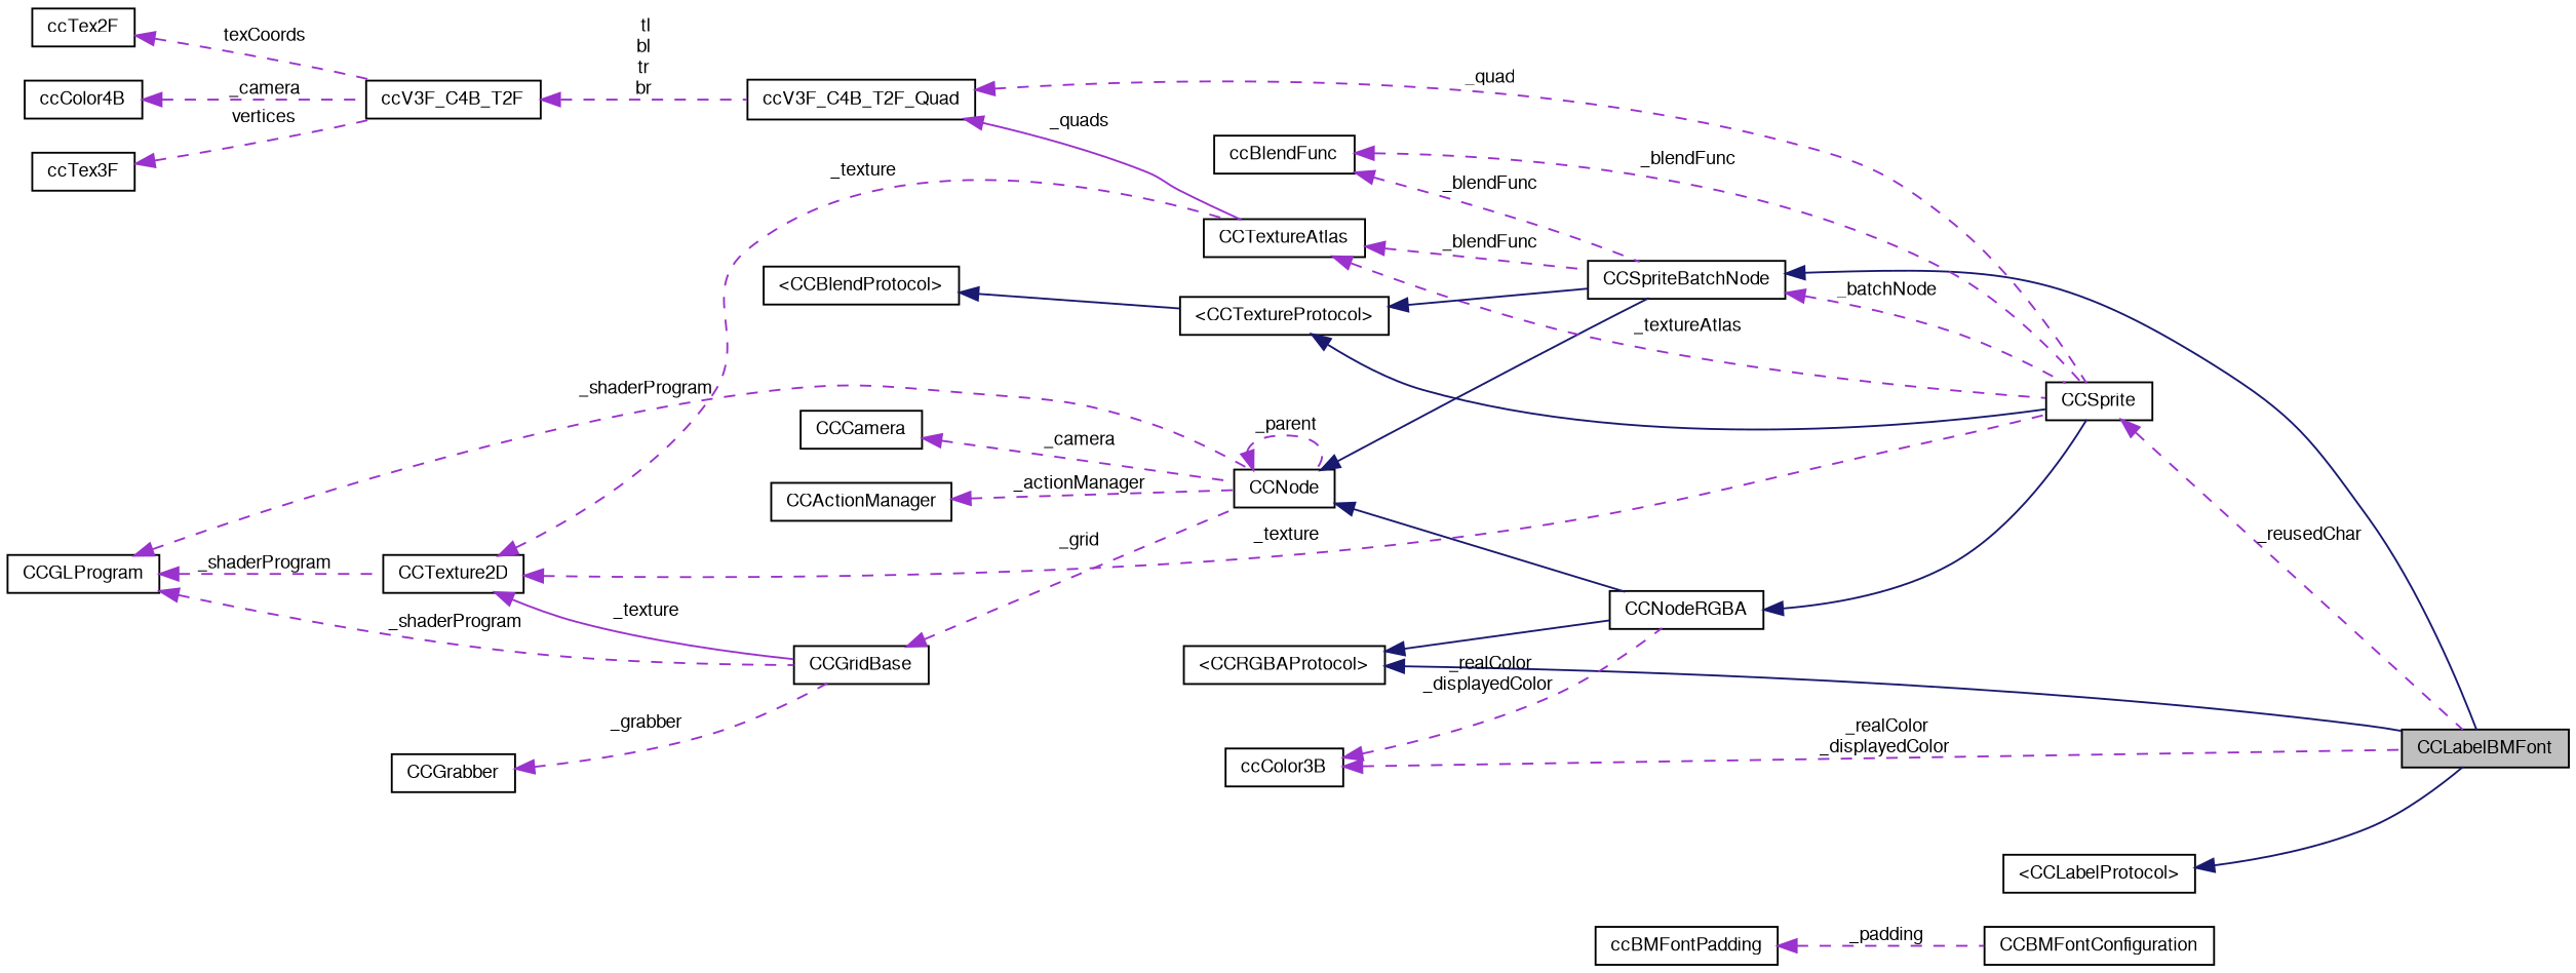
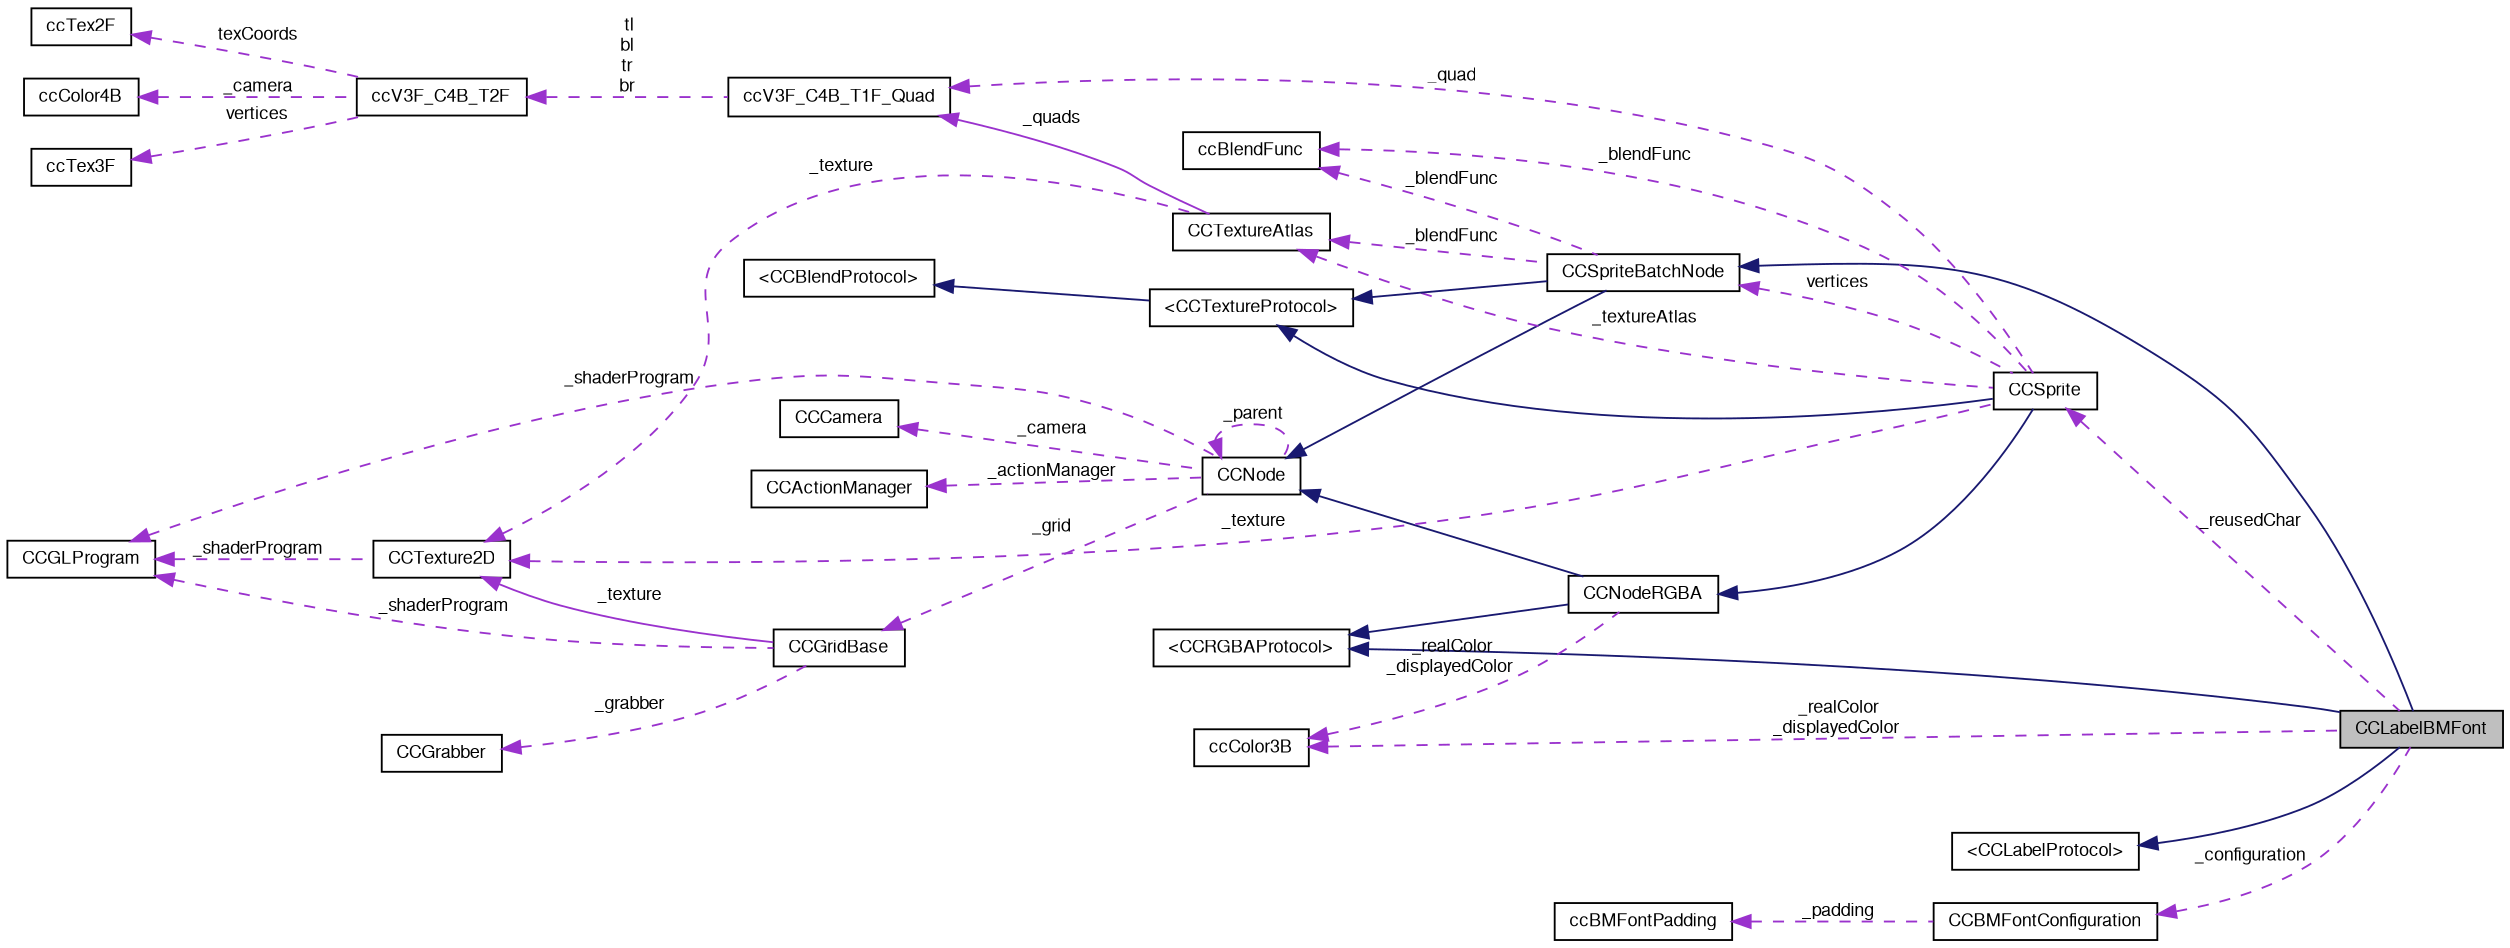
  digraph {
    rankdir=LR
    node [color=black fontname=FreeSans fontsize=10 shape=record]
    edge [color=darkorchid3 dir=back fontname=FreeSans fontsize=10 labelfontname=FreeSans labelfontsize=10 style=dashed]
    n1 [fillcolor=grey75 fontcolor=black height=0.2 label=CCLabelBMFont style=filled width=0.4]
    n2 [height=0.2 label=CCSpriteBatchNode width=0.4]
    n3 [height=0.2 label=CCSprite width=0.4]
    n4 [height=0.2 label=CCNode width=0.4]
    n5 [height=0.2 label=CCNodeRGBA width=0.4]
    n6 [height=0.2 label=CCGridBase width=0.4]
    n7 [height=0.2 label=CCGrabber width=0.4]
    n8 [height=0.2 label=CCTexture2D width=0.4]
    n9 [height=0.2 label=CCTextureAtlas width=0.4]
    n10 [height=0.2 label=CCGLProgram width=0.4]
    n11 [height=0.2 label=CCCamera width=0.4]
    n12 [height=0.2 label=CCActionManager width=0.4]
    n13 [height=0.2 label="\<CCTextureProtocol\>" width=0.4]
    n14 [height=0.2 label="\<CCBlendProtocol\>" width=0.4]
    n15 [height=0.2 label=ccBlendFunc width=0.4]
-   n16 [height=0.2 label=ccV3F_C4B_T2F_Quad width=0.4]
+   n16 [height=0.2 label=ccV3F_C4B_T1F_Quad width=0.4]
    n17 [height=0.2 label=ccV3F_C4B_T2F width=0.4]
    n18 [height=0.2 label=ccColor4B width=0.4]
    n19 [height=0.2 label=ccTex3F width=0.4]
    n20 [height=0.2 label=ccTex2F width=0.4]
    n21 [height=0.2 label="\<CCLabelProtocol\>" width=0.4]
    n22 [height=0.2 label="\<CCRGBAProtocol\>" width=0.4]
    n23 [height=0.2 label=CCBMFontConfiguration width=0.4]
    n24 [height=0.2 label=ccBMFontPadding width=0.4]
    n25 [height=0.2 label=ccColor3B width=0.4]
    n2 -> n1 [color=midnightblue style=solid]
-   n2 -> n3 [label=" _batchNode"]
+   n2 -> n3 [label=" vertices"]
    n3 -> n1 [label=" _reusedChar"]
    n4 -> n2 [color=midnightblue style=solid]
    n4 -> n4 [label=" _parent"]
    n4 -> n5 [color=midnightblue style=solid]
    n5 -> n3 [color=midnightblue style=solid]
    n6 -> n4 [label=" _grid"]
    n7 -> n6 [label=" _grabber"]
    n8 -> n3 [label=" _texture"]
    n8 -> n6 [label=" _texture" style=solid]
    n8 -> n9 [label=" _texture"]
    n9 -> n2 [label=" _blendFunc"]
    n9 -> n3 [label=" _textureAtlas"]
    n10 -> n4 [label=" _shaderProgram"]
    n10 -> n6 [label=" _shaderProgram"]
    n10 -> n8 [label=" _shaderProgram"]
    n11 -> n4 [label=" _camera"]
    n12 -> n4 [label=" _actionManager"]
    n13 -> n2 [color=midnightblue style=solid]
    n13 -> n3 [color=midnightblue style=solid]
    n14 -> n13 [color=midnightblue style=solid]
    n15 -> n2 [label=" _blendFunc"]
    n15 -> n3 [label=" _blendFunc"]
    n16 -> n3 [label=" _quad"]
    n16 -> n9 [label=" _quads" style=solid]
    n17 -> n16 [label=" tl\nbl\ntr\nbr"]
    n18 -> n17 [label=" _camera"]
    n19 -> n17 [label=" vertices"]
    n20 -> n17 [label=" texCoords"]
    n21 -> n1 [color=midnightblue style=solid]
    n22 -> n1 [color=midnightblue style=solid]
    n22 -> n5 [color=midnightblue style=solid]
+   n23 -> n1 [label=" _configuration"]
    n24 -> n23 [label=" _padding"]
    n25 -> n1 [label=" _realColor\n_displayedColor"]
    n25 -> n5 [label=" _realColor\n_displayedColor"]
  }
